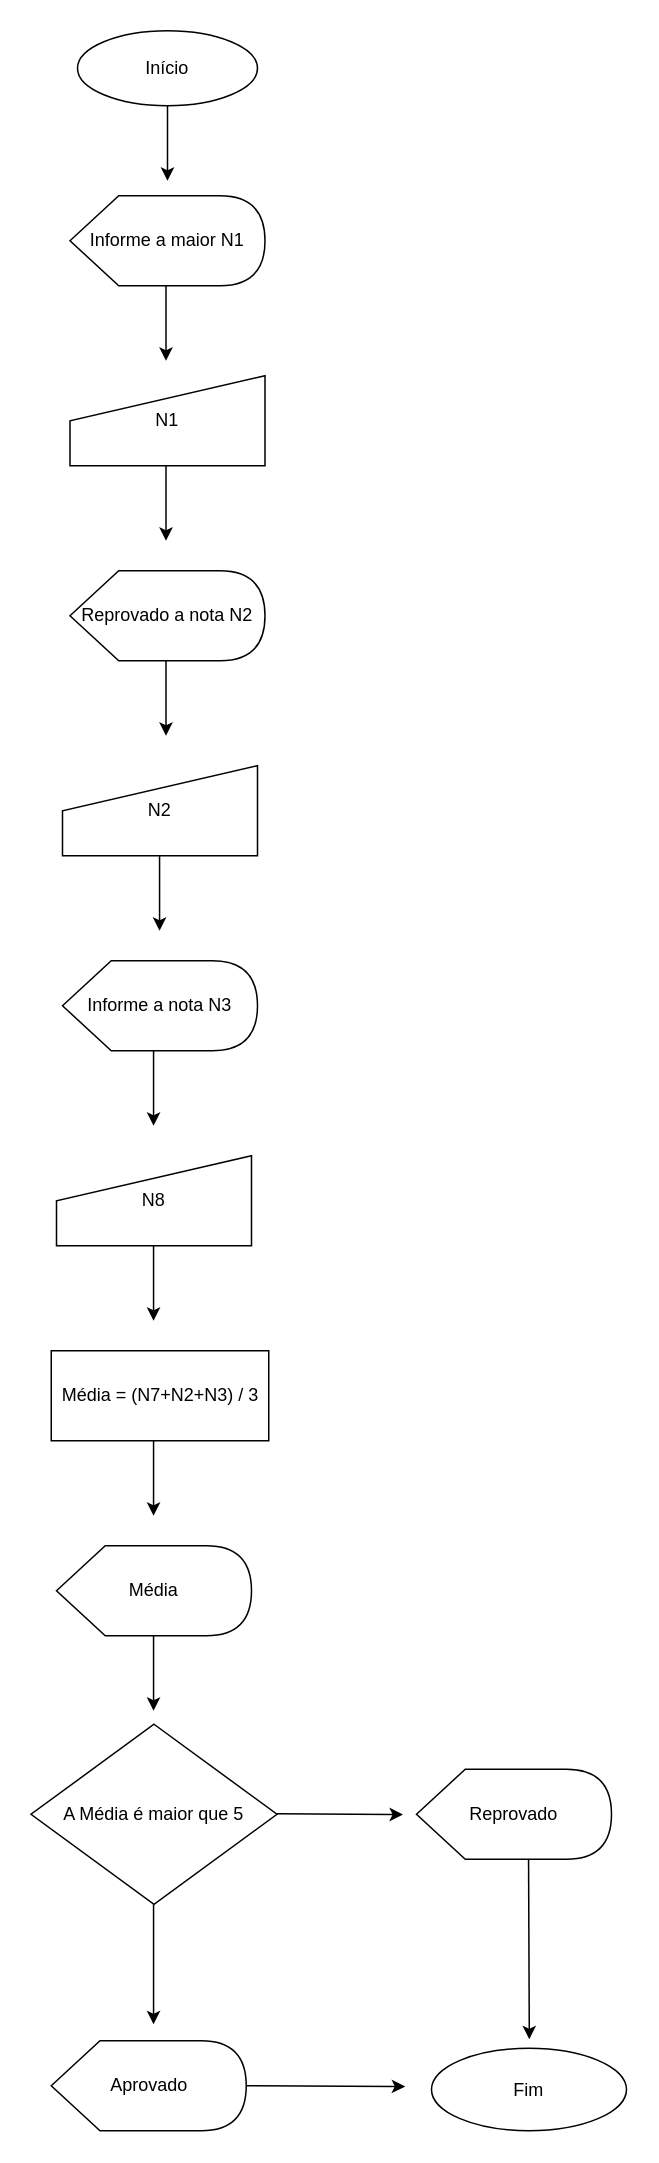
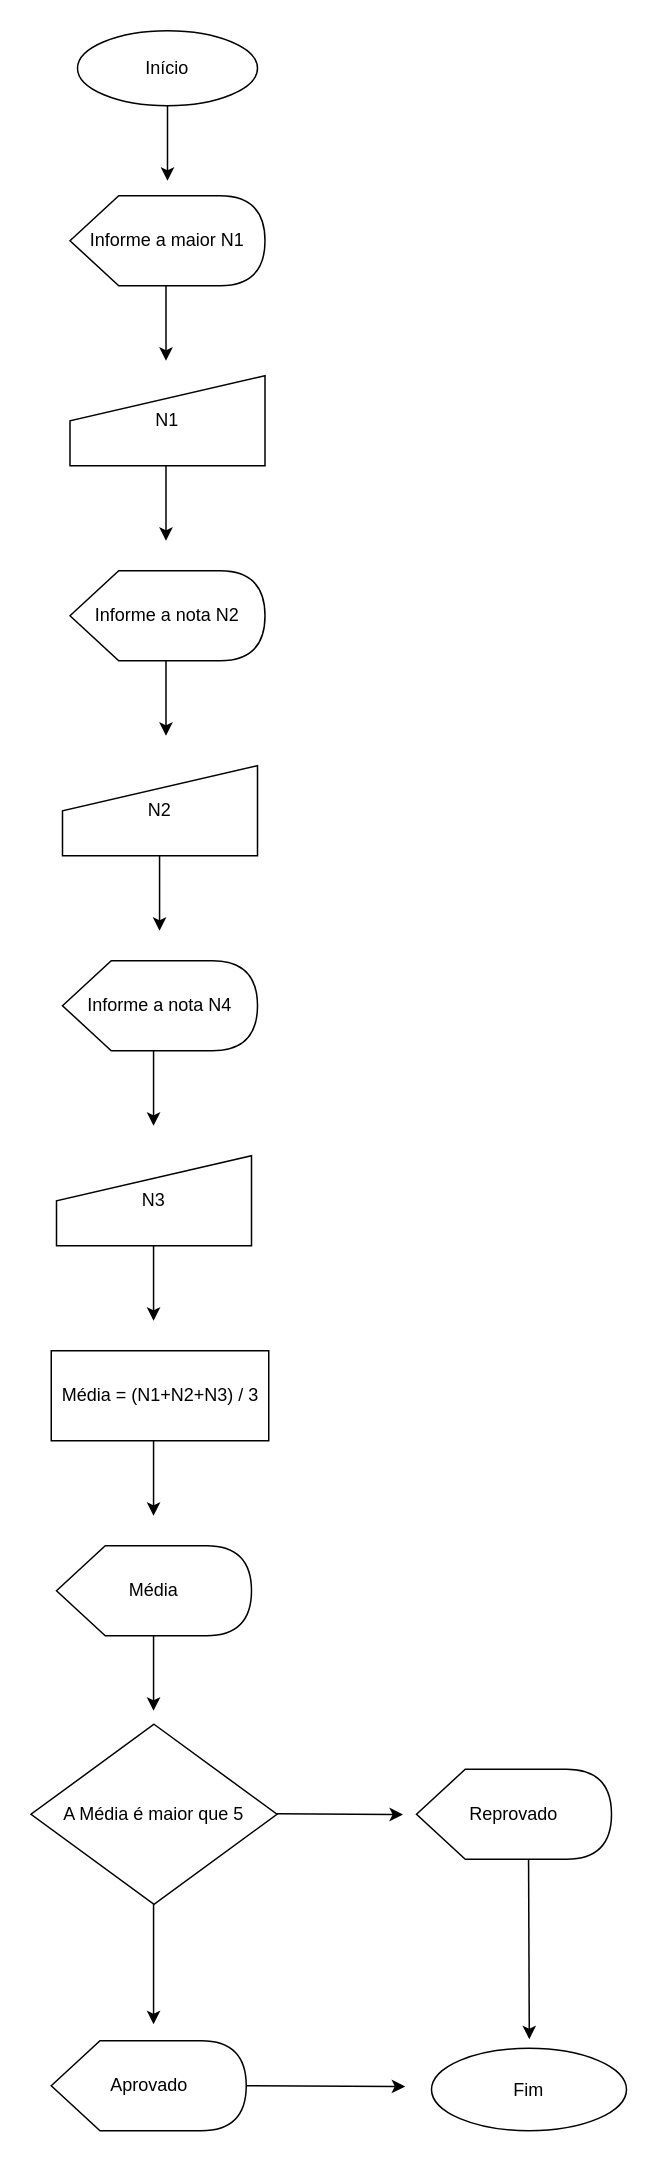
  <mxCell id="0" />
  <mxCell id="1" parent="0" />
  <mxCell id="2" value="Início" style="ellipse;whiteSpace=wrap;html=1;" vertex="1" parent="1"><mxGeometry x="51" y="20" width="120" height="50" as="geometry" /></mxCell>
  <mxCell id="3" value="Fim" style="ellipse;whiteSpace=wrap;html=1;" vertex="1" parent="1"><mxGeometry x="287" y="1365" width="130" height="55" as="geometry" /></mxCell>
  <mxCell id="4" value="Informe a maior N1" style="shape=display;whiteSpace=wrap;html=1;" vertex="1" parent="1"><mxGeometry x="46" y="130" width="130" height="60" as="geometry" /></mxCell>
  <mxCell id="5" value="N1" style="shape=manualInput;whiteSpace=wrap;html=1;align=center;" vertex="1" parent="1"><mxGeometry x="46" y="250" width="130" height="60" as="geometry" /></mxCell>
- <mxCell id="6" value="Reprovado a nota N2" style="shape=display;whiteSpace=wrap;html=1;" vertex="1" parent="1"><mxGeometry x="46" y="380" width="130" height="60" as="geometry" /></mxCell>
- <mxCell id="7" value="Informe a nota N3" style="shape=display;whiteSpace=wrap;html=1;" vertex="1" parent="1"><mxGeometry x="41" y="640" width="130" height="60" as="geometry" /></mxCell>
+ <mxCell id="6" value="Informe a nota N2" style="shape=display;whiteSpace=wrap;html=1;" vertex="1" parent="1"><mxGeometry x="46" y="380" width="130" height="60" as="geometry" /></mxCell>
+ <mxCell id="7" value="Informe a nota N4" style="shape=display;whiteSpace=wrap;html=1;" vertex="1" parent="1"><mxGeometry x="41" y="640" width="130" height="60" as="geometry" /></mxCell>
  <mxCell id="8" value="N2" style="shape=manualInput;whiteSpace=wrap;html=1;align=center;" vertex="1" parent="1"><mxGeometry x="41" y="510" width="130" height="60" as="geometry" /></mxCell>
- <mxCell id="9" value="N8" style="shape=manualInput;whiteSpace=wrap;html=1;align=center;" vertex="1" parent="1"><mxGeometry x="37" y="770" width="130" height="60" as="geometry" /></mxCell>
- <mxCell id="10" value="Média = (N7+N2+N3) / 3" style="rounded=0;whiteSpace=wrap;html=1;" vertex="1" parent="1"><mxGeometry x="33.5" y="900" width="145" height="60" as="geometry" /></mxCell>
+ <mxCell id="9" value="N3" style="shape=manualInput;whiteSpace=wrap;html=1;align=center;" vertex="1" parent="1"><mxGeometry x="37" y="770" width="130" height="60" as="geometry" /></mxCell>
+ <mxCell id="10" value="Média = (N1+N2+N3) / 3" style="rounded=0;whiteSpace=wrap;html=1;" vertex="1" parent="1"><mxGeometry x="33.5" y="900" width="145" height="60" as="geometry" /></mxCell>
  <mxCell id="11" value="Média" style="shape=display;whiteSpace=wrap;html=1;" vertex="1" parent="1"><mxGeometry x="37" y="1030" width="130" height="60" as="geometry" /></mxCell>
  <mxCell id="12" value="A Média é maior que 5" style="rhombus;whiteSpace=wrap;html=1;" vertex="1" parent="1"><mxGeometry x="20" y="1149" width="164" height="120" as="geometry" /></mxCell>
  <mxCell id="13" value="Aprovado" style="shape=display;whiteSpace=wrap;html=1;" vertex="1" parent="1"><mxGeometry x="33.5" y="1360" width="130" height="60" as="geometry" /></mxCell>
  <mxCell id="14" value="Reprovado" style="shape=display;whiteSpace=wrap;html=1;" vertex="1" parent="1"><mxGeometry x="277" y="1179" width="130" height="60" as="geometry" /></mxCell>
  <mxCell id="15" value="" style="endArrow=classic;html=1;rounded=0;" edge="1" parent="1"><mxGeometry relative="1" as="geometry"><mxPoint x="184" y="1208.71" as="sourcePoint" /><mxPoint x="268" y="1209.21" as="targetPoint" /></mxGeometry></mxCell>
  <mxCell id="16" value="" style="endArrow=classic;html=1;rounded=0;" edge="1" parent="1"><mxGeometry relative="1" as="geometry"><mxPoint x="101.71" y="1269" as="sourcePoint" /><mxPoint x="101.71" y="1349" as="targetPoint" /></mxGeometry></mxCell>
  <mxCell id="17" value="" style="endArrow=classic;html=1;rounded=0;" edge="1" parent="1"><mxGeometry relative="1" as="geometry"><mxPoint x="351.71" y="1239" as="sourcePoint" /><mxPoint x="352.21" y="1359" as="targetPoint" /></mxGeometry></mxCell>
  <mxCell id="18" value="" style="endArrow=classic;html=1;rounded=0;" edge="1" parent="1"><mxGeometry relative="1" as="geometry"><mxPoint x="163.5" y="1390" as="sourcePoint" /><mxPoint x="269.5" y="1390.5" as="targetPoint" /></mxGeometry></mxCell>
  <mxCell id="19" value="" style="endArrow=classic;html=1;rounded=0;" edge="1" parent="1"><mxGeometry relative="1" as="geometry"><mxPoint x="111" y="70" as="sourcePoint" /><mxPoint x="111" y="120" as="targetPoint" /></mxGeometry></mxCell>
  <mxCell id="20" value="" style="endArrow=classic;html=1;rounded=0;" edge="1" parent="1"><mxGeometry relative="1" as="geometry"><mxPoint x="110" y="190" as="sourcePoint" /><mxPoint x="110" y="240" as="targetPoint" /></mxGeometry></mxCell>
  <mxCell id="21" value="" style="endArrow=classic;html=1;rounded=0;" edge="1" parent="1"><mxGeometry relative="1" as="geometry"><mxPoint x="110" y="310" as="sourcePoint" /><mxPoint x="110" y="360" as="targetPoint" /></mxGeometry></mxCell>
  <mxCell id="22" value="" style="endArrow=classic;html=1;rounded=0;" edge="1" parent="1"><mxGeometry relative="1" as="geometry"><mxPoint x="110" y="440" as="sourcePoint" /><mxPoint x="110" y="490" as="targetPoint" /></mxGeometry></mxCell>
  <mxCell id="23" value="" style="endArrow=classic;html=1;rounded=0;" edge="1" parent="1"><mxGeometry relative="1" as="geometry"><mxPoint x="105.71" y="570" as="sourcePoint" /><mxPoint x="105.71" y="620" as="targetPoint" /></mxGeometry></mxCell>
  <mxCell id="24" value="" style="endArrow=classic;html=1;rounded=0;" edge="1" parent="1"><mxGeometry relative="1" as="geometry"><mxPoint x="101.71" y="700" as="sourcePoint" /><mxPoint x="101.71" y="750" as="targetPoint" /></mxGeometry></mxCell>
  <mxCell id="25" value="" style="endArrow=classic;html=1;rounded=0;" edge="1" parent="1"><mxGeometry relative="1" as="geometry"><mxPoint x="101.71" y="830" as="sourcePoint" /><mxPoint x="101.71" y="880" as="targetPoint" /></mxGeometry></mxCell>
  <mxCell id="26" value="" style="endArrow=classic;html=1;rounded=0;" edge="1" parent="1"><mxGeometry relative="1" as="geometry"><mxPoint x="101.71" y="960" as="sourcePoint" /><mxPoint x="101.71" y="1010" as="targetPoint" /></mxGeometry></mxCell>
  <mxCell id="27" value="" style="endArrow=classic;html=1;rounded=0;" edge="1" parent="1"><mxGeometry relative="1" as="geometry"><mxPoint x="101.71" y="1090" as="sourcePoint" /><mxPoint x="101.71" y="1140" as="targetPoint" /></mxGeometry></mxCell>
